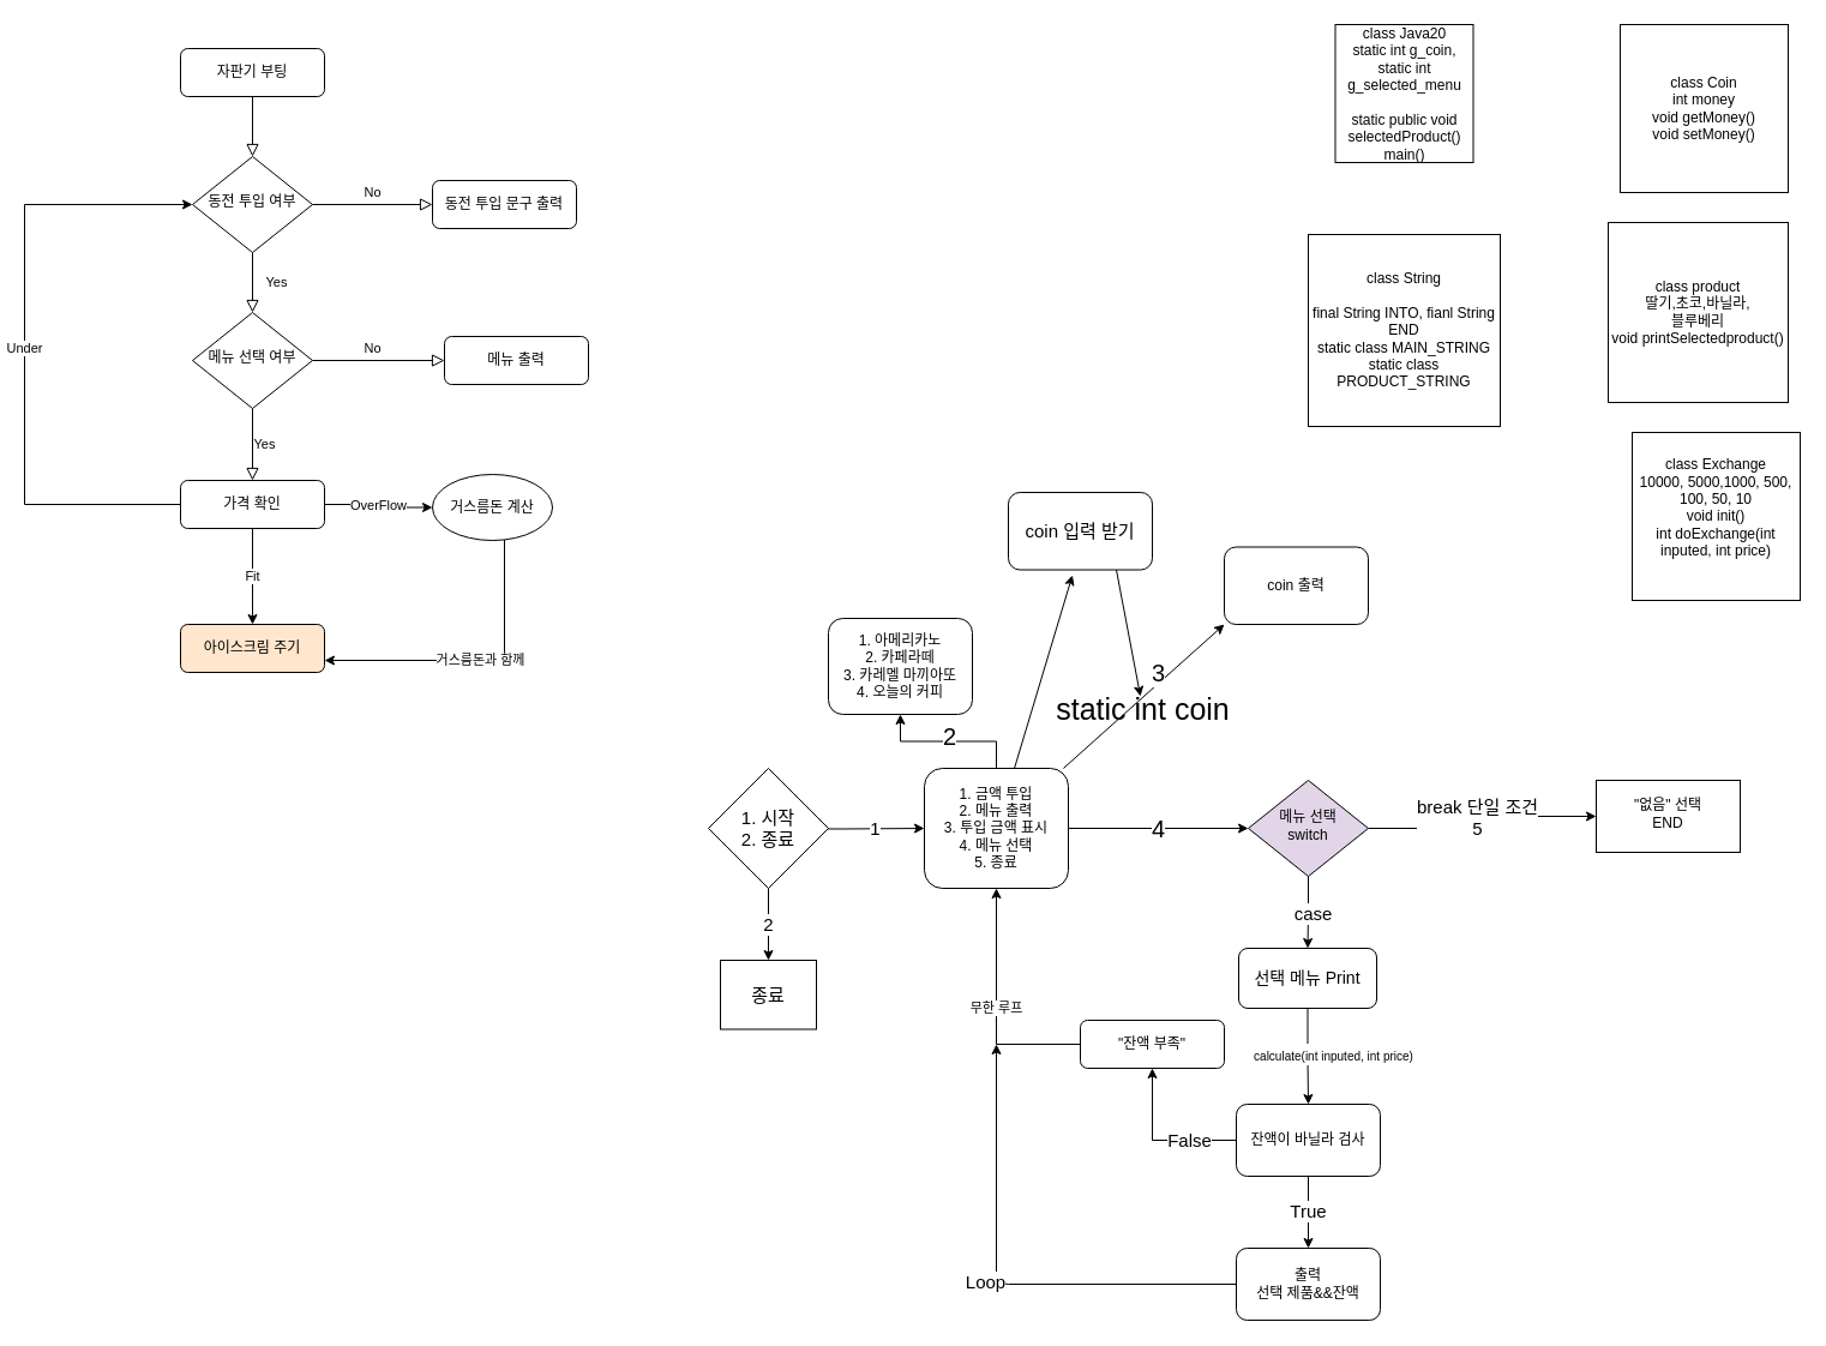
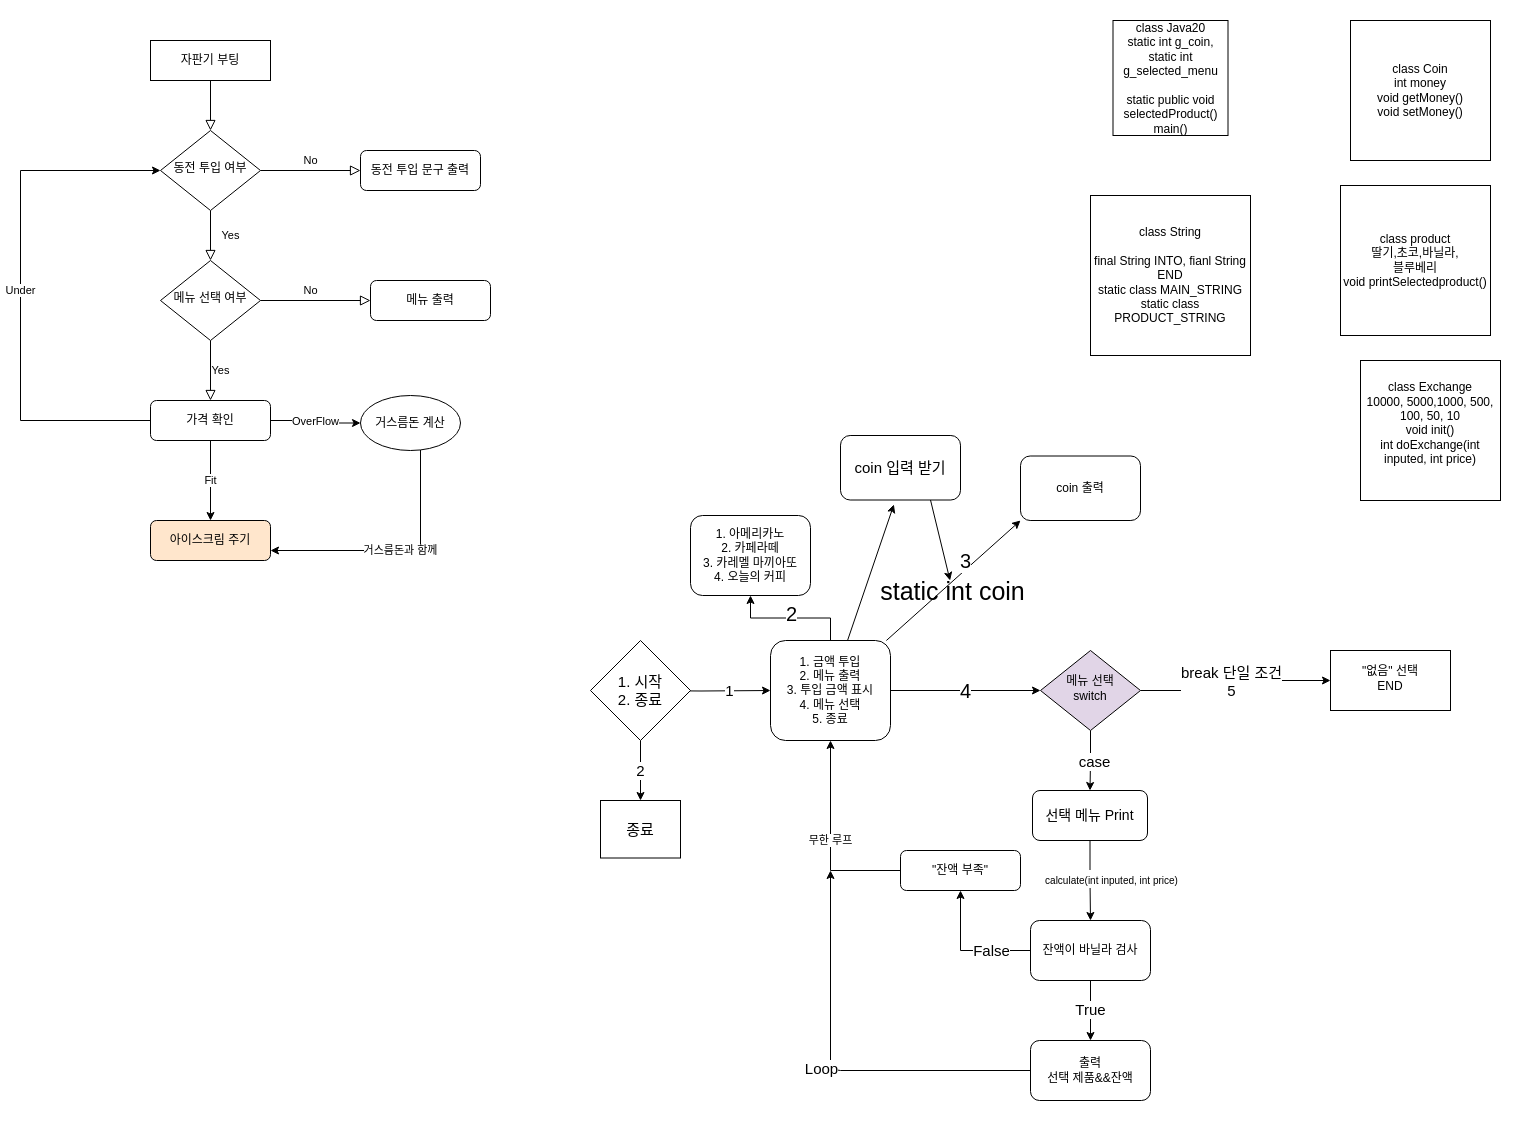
  <mxCell id="0" />
  <mxCell id="1" parent="0" />
  <mxCell id="2" value="" style="rounded=0;html=1;jettySize=auto;orthogonalLoop=1;fontSize=11;endArrow=block;endFill=0;endSize=8;strokeWidth=1;shadow=0;labelBackgroundColor=none;edgeStyle=orthogonalEdgeStyle;" parent="1" source="3" target="6" edge="1"><mxGeometry relative="1" as="geometry" /></mxCell>
- <mxCell id="3" value="&lt;div&gt;자판기 부팅&lt;/div&gt;" style="rounded=1;whiteSpace=wrap;html=1;fontSize=12;glass=0;strokeWidth=1;shadow=0;" parent="1" vertex="1"><mxGeometry x="150" y="40" width="120" height="40" as="geometry" /></mxCell>
+ <mxCell id="3" value="&lt;div&gt;자판기 부팅&lt;/div&gt;" style="whiteSpace=wrap;html=1;fontSize=12;glass=0;strokeWidth=1;shadow=0;rounded=0;" parent="1" vertex="1"><mxGeometry x="150" y="40" width="120" height="40" as="geometry" /></mxCell>
  <mxCell id="4" value="Yes" style="rounded=0;html=1;jettySize=auto;orthogonalLoop=1;fontSize=11;endArrow=block;endFill=0;endSize=8;strokeWidth=1;shadow=0;labelBackgroundColor=none;edgeStyle=orthogonalEdgeStyle;" parent="1" source="6" target="10" edge="1"><mxGeometry y="20" relative="1" as="geometry"><mxPoint as="offset" /></mxGeometry></mxCell>
  <mxCell id="5" value="No" style="edgeStyle=orthogonalEdgeStyle;rounded=0;html=1;jettySize=auto;orthogonalLoop=1;fontSize=11;endArrow=block;endFill=0;endSize=8;strokeWidth=1;shadow=0;labelBackgroundColor=none;" parent="1" source="6" target="7" edge="1"><mxGeometry y="10" relative="1" as="geometry"><mxPoint as="offset" /></mxGeometry></mxCell>
  <mxCell id="6" value="동전 투입 여부" style="rhombus;whiteSpace=wrap;html=1;shadow=0;fontFamily=Helvetica;fontSize=12;align=center;strokeWidth=1;spacing=6;spacingTop=-4;" parent="1" vertex="1"><mxGeometry x="160" y="130" width="100" height="80" as="geometry" /></mxCell>
  <mxCell id="7" value="동전 투입 문구 출력" style="rounded=1;whiteSpace=wrap;html=1;fontSize=12;glass=0;strokeWidth=1;shadow=0;" parent="1" vertex="1"><mxGeometry x="360" y="150" width="120" height="40" as="geometry" /></mxCell>
  <mxCell id="8" value="No" style="rounded=0;html=1;jettySize=auto;orthogonalLoop=1;fontSize=11;endArrow=block;endFill=0;endSize=8;strokeWidth=1;shadow=0;labelBackgroundColor=none;edgeStyle=orthogonalEdgeStyle;" parent="1" source="10" target="11" edge="1"><mxGeometry x="-0.091" y="10" relative="1" as="geometry"><mxPoint as="offset" /></mxGeometry></mxCell>
  <mxCell id="9" value="Yes" style="edgeStyle=orthogonalEdgeStyle;rounded=0;html=1;jettySize=auto;orthogonalLoop=1;fontSize=11;endArrow=block;endFill=0;endSize=8;strokeWidth=1;shadow=0;labelBackgroundColor=none;" parent="1" source="10" target="15" edge="1"><mxGeometry y="10" relative="1" as="geometry"><mxPoint as="offset" /></mxGeometry></mxCell>
  <mxCell id="10" value="메뉴 선택 여부" style="rhombus;whiteSpace=wrap;html=1;shadow=0;fontFamily=Helvetica;fontSize=12;align=center;strokeWidth=1;spacing=6;spacingTop=-4;" parent="1" vertex="1"><mxGeometry x="160" y="260" width="100" height="80" as="geometry" /></mxCell>
  <mxCell id="11" value="메뉴 출력" style="rounded=1;whiteSpace=wrap;html=1;fontSize=12;glass=0;strokeWidth=1;shadow=0;" parent="1" vertex="1"><mxGeometry x="370" y="280" width="120" height="40" as="geometry" /></mxCell>
  <mxCell id="12" value="OverFlow" style="edgeStyle=orthogonalEdgeStyle;rounded=0;orthogonalLoop=1;jettySize=auto;html=1;" parent="1" source="15" target="17" edge="1"><mxGeometry relative="1" as="geometry" /></mxCell>
  <mxCell id="13" value="Fit" style="edgeStyle=orthogonalEdgeStyle;rounded=0;orthogonalLoop=1;jettySize=auto;html=1;" parent="1" source="15" target="18" edge="1"><mxGeometry relative="1" as="geometry" /></mxCell>
  <mxCell id="14" value="Under" style="edgeStyle=orthogonalEdgeStyle;rounded=0;orthogonalLoop=1;jettySize=auto;html=1;entryX=0;entryY=0.5;entryDx=0;entryDy=0;" parent="1" source="15" target="6" edge="1"><mxGeometry relative="1" as="geometry"><mxPoint x="70" y="420" as="targetPoint" /><Array as="points"><mxPoint x="20" y="420" /><mxPoint x="20" y="170" /></Array></mxGeometry></mxCell>
  <mxCell id="15" value="&lt;div&gt;가격 확인&lt;/div&gt;" style="rounded=1;whiteSpace=wrap;html=1;fontSize=12;glass=0;strokeWidth=1;shadow=0;" parent="1" vertex="1"><mxGeometry x="150" y="400" width="120" height="40" as="geometry" /></mxCell>
  <mxCell id="16" value="거스름돈과 함께" style="edgeStyle=orthogonalEdgeStyle;rounded=0;orthogonalLoop=1;jettySize=auto;html=1;entryX=1;entryY=0.75;entryDx=0;entryDy=0;" parent="1" source="17" target="18" edge="1"><mxGeometry x="-0.038" relative="1" as="geometry"><mxPoint x="410" y="560" as="targetPoint" /><Array as="points"><mxPoint x="420" y="550" /></Array><mxPoint as="offset" /></mxGeometry></mxCell>
  <mxCell id="17" value="&lt;div&gt;거스름돈 계산&lt;/div&gt;" style="ellipse;whiteSpace=wrap;html=1;" parent="1" vertex="1"><mxGeometry x="360" y="395" width="100" height="55" as="geometry" /></mxCell>
  <mxCell id="18" value="아이스크림 주기" style="rounded=1;whiteSpace=wrap;html=1;fontSize=12;glass=0;strokeWidth=1;shadow=0;fillColor=#ffe6cc;" parent="1" vertex="1"><mxGeometry x="150" y="520" width="120" height="40" as="geometry" /></mxCell>
  <mxCell id="19" value="&lt;div&gt;class product&lt;/div&gt;&lt;div&gt;딸기,초코,바닐라,&lt;br&gt;&lt;/div&gt;&lt;div&gt;블루베리&lt;/div&gt;&lt;div&gt;void printSelectedproduct()&lt;/div&gt;" style="whiteSpace=wrap;html=1;aspect=fixed;" parent="1" vertex="1"><mxGeometry x="1340" y="185" width="150" height="150" as="geometry" /></mxCell>
  <mxCell id="20" value="&lt;div&gt;class Exchange&lt;br&gt;&lt;/div&gt;&lt;div&gt;10000, 5000,1000, 500, 100, 50, 10&lt;/div&gt;&lt;div&gt;void init()&lt;/div&gt;&lt;div&gt;int doExchange(int inputed, int price)&lt;/div&gt;&lt;div&gt;&lt;br&gt;&lt;/div&gt;" style="whiteSpace=wrap;html=1;aspect=fixed;" parent="1" vertex="1"><mxGeometry x="1360" y="360" width="140" height="140" as="geometry" /></mxCell>
  <mxCell id="21" value="&lt;div&gt;class Coin&lt;/div&gt;&lt;div&gt;int money&lt;/div&gt;&lt;div&gt;void getMoney()&lt;/div&gt;&lt;div&gt;void setMoney()&lt;br&gt;&lt;/div&gt;" style="whiteSpace=wrap;html=1;aspect=fixed;" parent="1" vertex="1"><mxGeometry x="1350" y="20" width="140" height="140" as="geometry" /></mxCell>
  <mxCell id="22" value="&lt;div&gt;class Java20&lt;br&gt;&lt;/div&gt;&lt;div&gt;static int g_coin, static int g_selected_menu&lt;/div&gt;&lt;div&gt;&lt;br&gt;&lt;/div&gt;&lt;div&gt;static public void selectedProduct()&lt;br&gt;&lt;/div&gt;main()" style="whiteSpace=wrap;html=1;aspect=fixed;" parent="1" vertex="1"><mxGeometry x="1112.5" y="20" width="115" height="115" as="geometry" /></mxCell>
  <mxCell id="23" value="&lt;font style=&quot;font-size: 20px&quot;&gt;4&lt;/font&gt;" style="edgeStyle=orthogonalEdgeStyle;rounded=0;orthogonalLoop=1;jettySize=auto;html=1;" edge="1" parent="1" source="26" target="31"><mxGeometry relative="1" as="geometry" /></mxCell>
  <mxCell id="24" value="" style="edgeStyle=orthogonalEdgeStyle;rounded=0;orthogonalLoop=1;jettySize=auto;html=1;strokeWidth=1;fontSize=15;" edge="1" parent="1" source="26" target="53"><mxGeometry relative="1" as="geometry" /></mxCell>
  <mxCell id="25" value="&lt;font style=&quot;font-size: 20px&quot;&gt;2&lt;/font&gt;" style="edgeLabel;html=1;align=center;verticalAlign=middle;resizable=0;points=[];fontSize=15;" vertex="1" connectable="0" parent="24"><mxGeometry x="-0.015" y="-5" relative="1" as="geometry"><mxPoint as="offset" /></mxGeometry></mxCell>
  <mxCell id="26" value="&lt;div&gt;1. 금액 투입&lt;br&gt;&lt;/div&gt;&lt;div&gt;2. 메뉴 출력&lt;/div&gt;&lt;div&gt;3. 투입 금액 표시&lt;/div&gt;&lt;div&gt;4. 메뉴 선택&lt;br&gt;&lt;/div&gt;&lt;div&gt;5. 종료&lt;br&gt;&lt;/div&gt;" style="rounded=1;whiteSpace=wrap;html=1;fontSize=12;glass=0;strokeWidth=1;shadow=0;" vertex="1" parent="1"><mxGeometry x="770" y="640" width="120" height="100" as="geometry" /></mxCell>
  <mxCell id="27" value="" style="edgeStyle=orthogonalEdgeStyle;rounded=0;orthogonalLoop=1;jettySize=auto;html=1;" edge="1" parent="1" source="31" target="42"><mxGeometry relative="1" as="geometry" /></mxCell>
  <mxCell id="28" value="&lt;div&gt;break 단일 조건&lt;/div&gt;&lt;div&gt;5&lt;br&gt;&lt;/div&gt;" style="edgeLabel;html=1;align=center;verticalAlign=middle;resizable=0;points=[];fontSize=15;" vertex="1" connectable="0" parent="27"><mxGeometry x="0.155" y="-5" relative="1" as="geometry"><mxPoint x="-15.83" y="-5" as="offset" /></mxGeometry></mxCell>
  <mxCell id="29" value="" style="edgeStyle=orthogonalEdgeStyle;rounded=0;orthogonalLoop=1;jettySize=auto;html=1;strokeWidth=1;fontSize=15;" edge="1" parent="1" source="31" target="50"><mxGeometry relative="1" as="geometry" /></mxCell>
  <mxCell id="30" value="case" style="edgeLabel;html=1;align=center;verticalAlign=middle;resizable=0;points=[];fontSize=15;" vertex="1" connectable="0" parent="29"><mxGeometry x="-0.008" y="3" relative="1" as="geometry"><mxPoint x="3" y="-3" as="offset" /></mxGeometry></mxCell>
  <mxCell id="31" value="&lt;div&gt;메뉴 선택&lt;/div&gt;&lt;div&gt;switch&lt;br&gt;&lt;/div&gt;" style="rhombus;whiteSpace=wrap;html=1;shadow=0;fontFamily=Helvetica;fontSize=12;align=center;strokeWidth=1;spacing=6;spacingTop=-4;fillColor=#e1d5e7;" vertex="1" parent="1"><mxGeometry x="1040" y="650" width="100" height="80" as="geometry" /></mxCell>
  <mxCell id="32" value="" style="edgeStyle=orthogonalEdgeStyle;rounded=0;orthogonalLoop=1;jettySize=auto;html=1;" edge="1" parent="1" source="36" target="38"><mxGeometry relative="1" as="geometry" /></mxCell>
  <mxCell id="33" value="False" style="edgeLabel;html=1;align=center;verticalAlign=middle;resizable=0;points=[];fontSize=15;" vertex="1" connectable="0" parent="32"><mxGeometry x="-0.38" y="-1" relative="1" as="geometry"><mxPoint as="offset" /></mxGeometry></mxCell>
  <mxCell id="34" value="" style="edgeStyle=orthogonalEdgeStyle;rounded=0;orthogonalLoop=1;jettySize=auto;html=1;" edge="1" parent="1" source="36" target="39"><mxGeometry relative="1" as="geometry" /></mxCell>
  <mxCell id="35" value="True" style="edgeLabel;html=1;align=center;verticalAlign=middle;resizable=0;points=[];fontSize=15;" vertex="1" connectable="0" parent="34"><mxGeometry x="-0.072" y="-1" relative="1" as="geometry"><mxPoint as="offset" /></mxGeometry></mxCell>
  <mxCell id="36" value="잔액이 바닐라 검사" style="rounded=1;whiteSpace=wrap;html=1;fontSize=12;glass=0;strokeWidth=1;shadow=0;" vertex="1" parent="1"><mxGeometry x="1030" y="920" width="120" height="60" as="geometry" /></mxCell>
  <mxCell id="37" value="무한 루프" style="edgeStyle=orthogonalEdgeStyle;rounded=0;orthogonalLoop=1;jettySize=auto;html=1;exitX=0;exitY=0.5;exitDx=0;exitDy=0;" edge="1" parent="1" source="38" target="26"><mxGeometry relative="1" as="geometry"><Array as="points"><mxPoint x="900" y="870" /><mxPoint x="830" y="870" /></Array></mxGeometry></mxCell>
  <mxCell id="38" value="&quot;잔액 부족&quot;" style="rounded=1;whiteSpace=wrap;html=1;fontSize=12;glass=0;strokeWidth=1;shadow=0;" vertex="1" parent="1"><mxGeometry x="900" y="850" width="120" height="40" as="geometry" /></mxCell>
  <mxCell id="39" value="&lt;div&gt;출력&lt;br&gt;&lt;/div&gt;&lt;div&gt;선택 제품&amp;amp;&amp;amp;잔액&lt;br&gt;&lt;/div&gt;" style="whiteSpace=wrap;html=1;rounded=1;shadow=0;strokeWidth=1;glass=0;" vertex="1" parent="1"><mxGeometry x="1030" y="1040" width="120" height="60" as="geometry" /></mxCell>
  <mxCell id="40" value="" style="endArrow=classic;html=1;exitX=0;exitY=0.5;exitDx=0;exitDy=0;" edge="1" parent="1" source="39"><mxGeometry width="50" height="50" relative="1" as="geometry"><mxPoint x="1060" y="820" as="sourcePoint" /><mxPoint x="830" y="870" as="targetPoint" /><Array as="points"><mxPoint x="830" y="1070" /></Array></mxGeometry></mxCell>
  <mxCell id="41" value="Loop" style="edgeLabel;html=1;align=center;verticalAlign=middle;resizable=0;points=[];fontSize=15;" vertex="1" connectable="0" parent="40"><mxGeometry x="-0.123" y="-3" relative="1" as="geometry"><mxPoint x="-35" as="offset" /></mxGeometry></mxCell>
  <mxCell id="42" value="&lt;div&gt;&quot;없음&quot; 선택&lt;br&gt;&lt;/div&gt;&lt;div&gt;END&lt;/div&gt;" style="whiteSpace=wrap;html=1;shadow=0;strokeWidth=1;spacing=6;spacingTop=-4;" vertex="1" parent="1"><mxGeometry x="1330" y="650" width="120" height="60" as="geometry" /></mxCell>
  <mxCell id="43" value="&lt;div&gt;class String&lt;/div&gt;&lt;div&gt;&lt;br&gt;&lt;/div&gt;&lt;div&gt;final String INTO, fianl String END&lt;/div&gt;&lt;div&gt;static class MAIN_STRING&lt;/div&gt;&lt;div&gt;static class PRODUCT_STRING&lt;br&gt;&lt;/div&gt;" style="whiteSpace=wrap;html=1;aspect=fixed;" vertex="1" parent="1"><mxGeometry x="1090" y="195" width="160" height="160" as="geometry" /></mxCell>
  <mxCell id="44" value="1" style="edgeStyle=orthogonalEdgeStyle;rounded=0;orthogonalLoop=1;jettySize=auto;html=1;fontSize=15;entryX=0;entryY=0.5;entryDx=0;entryDy=0;" edge="1" parent="1" target="26"><mxGeometry x="0.429" relative="1" as="geometry"><mxPoint x="630" y="690" as="sourcePoint" /><Array as="points" /><mxPoint as="offset" /></mxGeometry></mxCell>
  <mxCell id="45" value="2" style="edgeStyle=orthogonalEdgeStyle;rounded=0;orthogonalLoop=1;jettySize=auto;html=1;fontSize=15;" edge="1" parent="1" source="46" target="47"><mxGeometry relative="1" as="geometry" /></mxCell>
  <mxCell id="46" value="&lt;div&gt;1. 시작&lt;/div&gt;&lt;div&gt;2. 종료&lt;br&gt;&lt;/div&gt;" style="rhombus;whiteSpace=wrap;html=1;fontSize=15;" vertex="1" parent="1"><mxGeometry x="590" y="640" width="100" height="100" as="geometry" /></mxCell>
  <mxCell id="47" value="종료" style="whiteSpace=wrap;html=1;fontSize=15;direction=west;" vertex="1" parent="1"><mxGeometry x="600" y="800" width="80" height="57.5" as="geometry" /></mxCell>
  <mxCell id="48" value="" style="edgeStyle=orthogonalEdgeStyle;rounded=0;orthogonalLoop=1;jettySize=auto;html=1;strokeWidth=1;fontSize=15;" edge="1" parent="1" source="50" target="36"><mxGeometry relative="1" as="geometry" /></mxCell>
  <mxCell id="49" value="&lt;font style=&quot;font-size: 10px&quot;&gt;calculate(int inputed, int price)&lt;/font&gt;" style="edgeLabel;html=1;align=center;verticalAlign=middle;resizable=0;points=[];fontSize=15;" vertex="1" connectable="0" parent="48"><mxGeometry x="-0.081" relative="1" as="geometry"><mxPoint x="20.5" as="offset" /></mxGeometry></mxCell>
  <mxCell id="50" value="&lt;div style=&quot;font-size: 14px&quot;&gt;&lt;font style=&quot;font-size: 14px&quot;&gt;선택 메뉴 Print&lt;/font&gt;&lt;/div&gt;" style="rounded=1;whiteSpace=wrap;html=1;fontSize=15;" vertex="1" parent="1"><mxGeometry x="1032" y="790" width="115" height="50" as="geometry" /></mxCell>
  <mxCell id="51" value="&lt;div style=&quot;font-size: 25px&quot;&gt;&lt;font style=&quot;font-size: 25px&quot;&gt;static int coin&lt;/font&gt;&lt;/div&gt;" style="text;html=1;align=center;verticalAlign=middle;resizable=0;points=[];autosize=1;fontSize=15;" vertex="1" parent="1"><mxGeometry x="872" y="580" width="160" height="20" as="geometry" /></mxCell>
- <mxCell id="52" value="&lt;font style=&quot;font-size: 15px&quot;&gt;coin 입력 받기&lt;/font&gt;" style="rounded=1;whiteSpace=wrap;html=1;fontSize=12;glass=0;strokeWidth=1;shadow=0;" vertex="1" parent="1"><mxGeometry x="840" y="410" width="120" height="64.5" as="geometry" /></mxCell>
+ <mxCell id="52" value="&lt;font style=&quot;font-size: 15px&quot;&gt;coin 입력 받기&lt;/font&gt;" style="rounded=1;whiteSpace=wrap;html=1;fontSize=12;glass=0;strokeWidth=1;shadow=0;" vertex="1" parent="1"><mxGeometry x="840" y="435" width="120" height="64.5" as="geometry" /></mxCell>
  <mxCell id="53" value="&lt;div&gt;1. 아메리카노&lt;/div&gt;&lt;div&gt;2. 카페라떼&lt;/div&gt;&lt;div&gt;3. 카레멜 마끼아또&lt;/div&gt;&lt;div&gt;4. 오늘의 커피&lt;br&gt;&lt;/div&gt;" style="whiteSpace=wrap;html=1;rounded=1;shadow=0;strokeWidth=1;glass=0;" vertex="1" parent="1"><mxGeometry x="690" y="515" width="120" height="80" as="geometry" /></mxCell>
  <mxCell id="54" value="coin 출력" style="rounded=1;whiteSpace=wrap;html=1;fontSize=12;glass=0;strokeWidth=1;shadow=0;" vertex="1" parent="1"><mxGeometry x="1020" y="455.5" width="120" height="64.5" as="geometry" /></mxCell>
  <mxCell id="55" value="" style="endArrow=classic;html=1;strokeWidth=1;fontSize=15;entryX=0;entryY=1;entryDx=0;entryDy=0;" edge="1" parent="1" source="26" target="54"><mxGeometry width="50" height="50" relative="1" as="geometry"><mxPoint x="950" y="630" as="sourcePoint" /><mxPoint x="1000" y="580" as="targetPoint" /></mxGeometry></mxCell>
  <mxCell id="56" value="&lt;font style=&quot;font-size: 20px&quot;&gt;3&lt;/font&gt;" style="edgeLabel;html=1;align=center;verticalAlign=middle;resizable=0;points=[];fontSize=15;" vertex="1" connectable="0" parent="55"><mxGeometry x="0.178" relative="1" as="geometry"><mxPoint y="-9.4" as="offset" /></mxGeometry></mxCell>
  <mxCell id="57" value="" style="endArrow=classic;html=1;strokeWidth=1;fontSize=15;entryX=0.445;entryY=1.07;entryDx=0;entryDy=0;entryPerimeter=0;" edge="1" parent="1" source="26" target="52"><mxGeometry width="50" height="50" relative="1" as="geometry"><mxPoint x="950" y="690" as="sourcePoint" /><mxPoint x="1000" y="640" as="targetPoint" /></mxGeometry></mxCell>
  <mxCell id="58" value="" style="endArrow=classic;html=1;strokeWidth=1;fontSize=15;exitX=0.75;exitY=1;exitDx=0;exitDy=0;" edge="1" parent="1" source="52" target="51"><mxGeometry width="50" height="50" relative="1" as="geometry"><mxPoint x="950" y="690" as="sourcePoint" /><mxPoint x="900" y="570" as="targetPoint" /></mxGeometry></mxCell>
